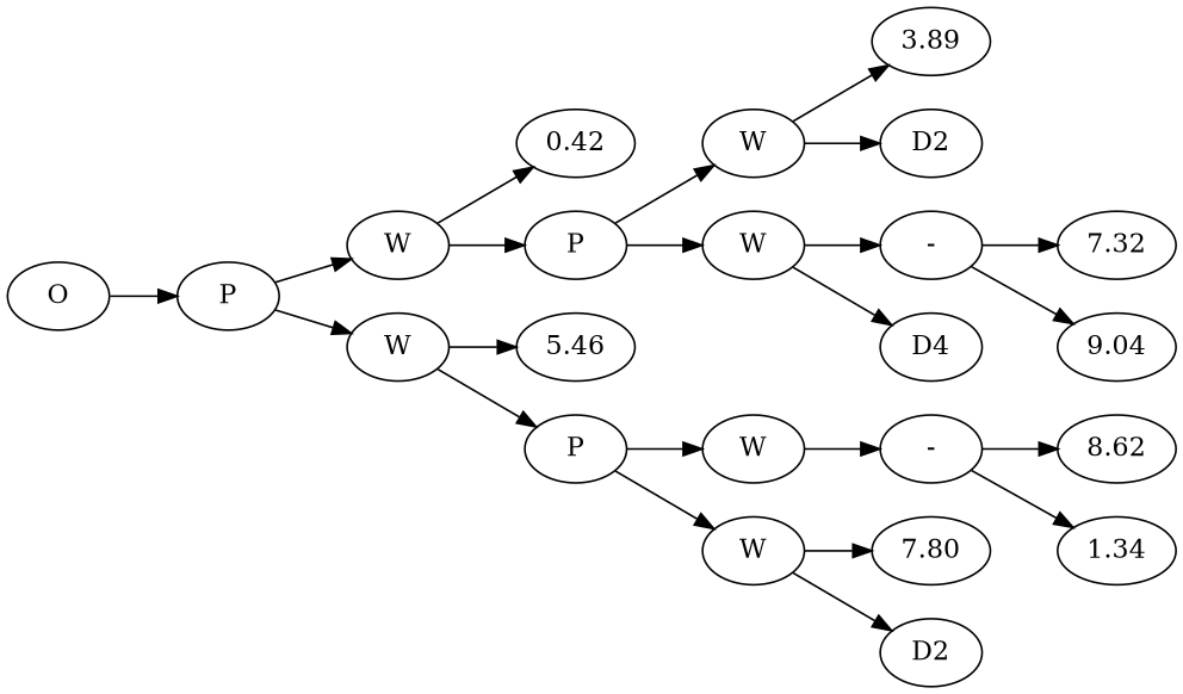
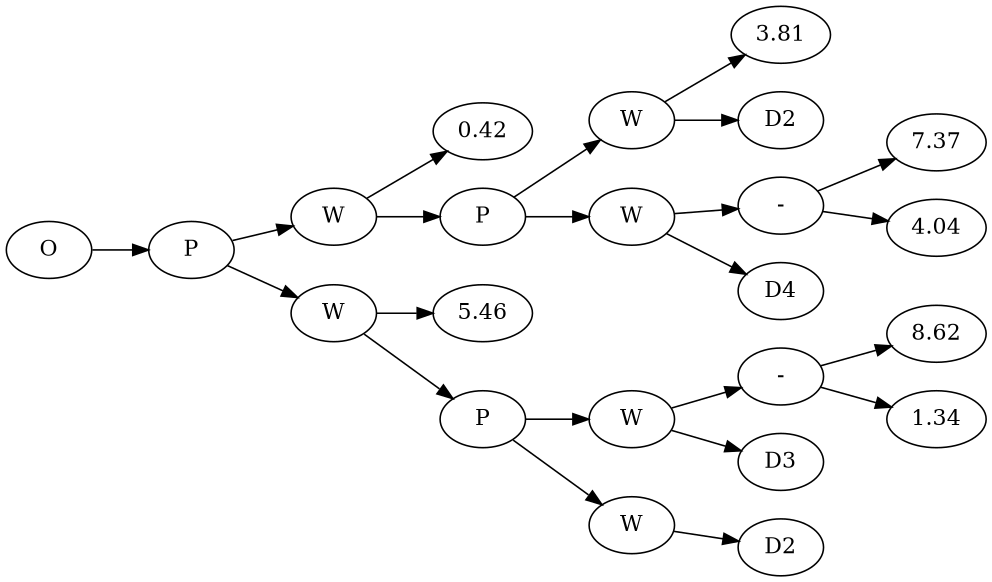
  digraph {
    rankdir=LR
    n1 [label=O]
    n2 [label=P]
    n3 [label=W]
    n4 [label=W]
    n5 [label=0.42]
    n6 [label=P]
    n7 [label=5.46]
    n8 [label=P]
    n9 [label=W]
    n10 [label=W]
-   n11 [label=3.89]
+   n11 [label=3.81]
    n12 [label=D2]
    n13 [label="-"]
    n14 [label=D4]
-   n15 [label=7.32]
-   n16 [label=9.04]
+   n15 [label=7.37]
+   n16 [label=4.04]
    n17 [label=W]
    n18 [label=W]
    n19 [label="-"]
-   n21 [label=7.80]
+   n20 [label=D3]
    n22 [label=D2]
    n23 [label=8.62]
    n24 [label=1.34]
    n1 -> n2
    n2 -> n3
    n2 -> n4
    n3 -> n5
    n3 -> n6
    n4 -> n7
    n4 -> n8
    n6 -> n9
    n6 -> n10
    n8 -> n17
    n8 -> n18
    n9 -> n11
    n9 -> n12
    n10 -> n13
    n10 -> n14
    n13 -> n15
    n13 -> n16
    n17 -> n19
-   n18 -> n21
+   n17 -> n20
    n18 -> n22
    n19 -> n23
    n19 -> n24
  }
